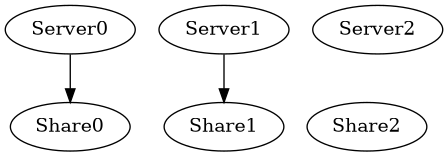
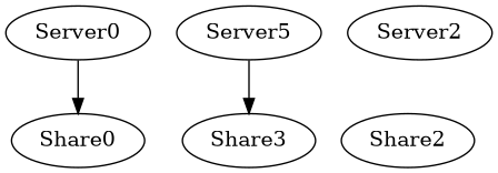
  digraph {
    rankdir=TB
    Share0
-   Share1
+   Share1 [label=Share3]
    Share2
    Server0
-   Server1
+   Server1 [label=Server5]
    Server2
    subgraph sub_1 {
      rank=same
      Share0
      Share1
      Share2
    }
    subgraph sub_2 {
      rank=same
      Server0
      Server1
      Server2
    }
    Server0 -> Share0
    Server1 -> Share1
  }
